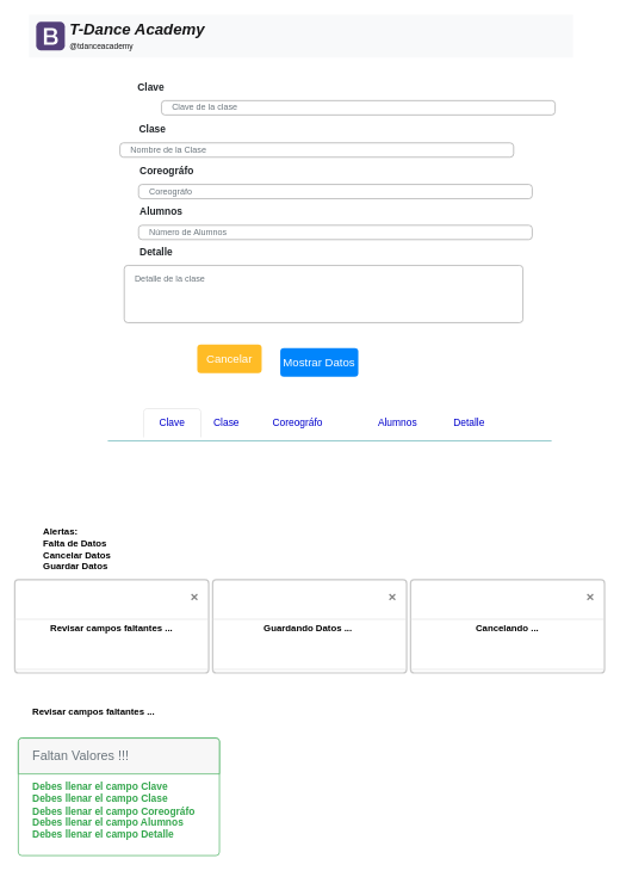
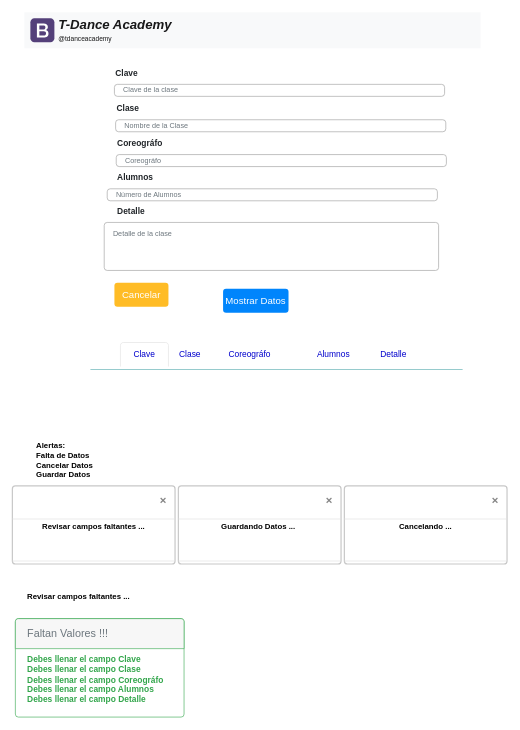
  <mxCell id="0" style=";html=1;" />
  <mxCell id="1" style=";html=1;" parent="0" />
  <mxCell id="2" value="Clave" style="fillColor=none;strokeColor=none;align=left;fontSize=14;fontColor=#212529;fontStyle=1" parent="1" vertex="1"><mxGeometry x="190" y="110" width="200" height="20" as="geometry" /></mxCell>
- <mxCell id="3" value="Clave de la clase" style="html=1;shadow=0;dashed=0;shape=mxgraph.bootstrap.rrect;rSize=5;fillColor=none;strokeColor=#999999;align=left;spacing=15;fontSize=12;fontColor=#6C767D;" parent="1" vertex="1"><mxGeometry x="225" y="140" width="550" height="20" as="geometry" /></mxCell>
+ <mxCell id="3" value="Clave de la clase" style="html=1;shadow=0;dashed=0;shape=mxgraph.bootstrap.rrect;rSize=5;fillColor=none;strokeColor=#999999;align=left;spacing=15;fontSize=12;fontColor=#6C767D;" parent="1" vertex="1"><mxGeometry x="190" y="140" width="550" height="20" as="geometry" /></mxCell>
  <mxCell id="4" value="Clase" style="fillColor=none;strokeColor=none;align=left;fontSize=14;fontColor=#212529;fontStyle=1" parent="1" vertex="1"><mxGeometry x="192" y="169" width="200" height="20" as="geometry" /></mxCell>
- <mxCell id="5" value="Nombre de la Clase" style="html=1;shadow=0;dashed=0;shape=mxgraph.bootstrap.rrect;rSize=5;fillColor=none;strokeColor=#999999;align=left;spacing=15;fontSize=12;fontColor=#6C767D;" parent="1" vertex="1"><mxGeometry x="167" y="199" width="550" height="20" as="geometry" /></mxCell>
+ <mxCell id="5" value="Nombre de la Clase" style="html=1;shadow=0;dashed=0;shape=mxgraph.bootstrap.rrect;rSize=5;fillColor=none;strokeColor=#999999;align=left;spacing=15;fontSize=12;fontColor=#6C767D;" parent="1" vertex="1"><mxGeometry x="192" y="199" width="550" height="20" as="geometry" /></mxCell>
  <mxCell id="6" value="Coreográfo" style="fillColor=none;strokeColor=none;align=left;fontSize=14;fontColor=#212529;fontStyle=1" parent="1" vertex="1"><mxGeometry x="193" y="227" width="200" height="20" as="geometry" /></mxCell>
  <mxCell id="7" value="Coreográfo" style="html=1;shadow=0;dashed=0;shape=mxgraph.bootstrap.rrect;rSize=5;fillColor=none;strokeColor=#999999;align=left;spacing=15;fontSize=12;fontColor=#6C767D;" parent="1" vertex="1"><mxGeometry x="193" y="257" width="550" height="20" as="geometry" /></mxCell>
  <mxCell id="8" value="Alumnos" style="fillColor=none;strokeColor=none;align=left;fontSize=14;fontColor=#212529;fontStyle=1" parent="1" vertex="1"><mxGeometry x="193" y="284" width="200" height="20" as="geometry" /></mxCell>
- <mxCell id="9" value="Número de Alumnos" style="html=1;shadow=0;dashed=0;shape=mxgraph.bootstrap.rrect;rSize=5;fillColor=none;strokeColor=#999999;align=left;spacing=15;fontSize=12;fontColor=#6C767D;" parent="1" vertex="1"><mxGeometry x="193" y="314" width="550" height="20" as="geometry" /></mxCell>
+ <mxCell id="9" value="Número de Alumnos" style="html=1;shadow=0;dashed=0;shape=mxgraph.bootstrap.rrect;rSize=5;fillColor=none;strokeColor=#999999;align=left;spacing=15;fontSize=12;fontColor=#6C767D;" parent="1" vertex="1"><mxGeometry x="178" y="314" width="550" height="20" as="geometry" /></mxCell>
  <mxCell id="10" value="Detalle" style="fillColor=none;strokeColor=none;align=left;fontSize=14;fontColor=#212529;fontStyle=1" parent="1" vertex="1"><mxGeometry x="193" y="340" width="200" height="20" as="geometry" /></mxCell>
  <mxCell id="11" value="Detalle de la clase&lt;br&gt;&lt;br&gt;&lt;br&gt;&lt;br&gt;" style="html=1;shadow=0;dashed=0;shape=mxgraph.bootstrap.rrect;rSize=5;fillColor=none;strokeColor=#999999;align=left;spacing=15;fontSize=12;fontColor=#6C767D;" parent="1" vertex="1"><mxGeometry x="173" y="370" width="557" height="80" as="geometry" /></mxCell>
- <mxCell id="12" value="Cancelar" style="html=1;shadow=0;dashed=0;shape=mxgraph.bootstrap.rrect;rSize=5;strokeColor=none;strokeWidth=1;fillColor=#FFBC26;fontColor=#FFFFFF;whiteSpace=wrap;align=center;verticalAlign=middle;spacingLeft=0;fontStyle=0;fontSize=16;spacing=5;" parent="1" vertex="1"><mxGeometry x="275" y="480.5" width="90" height="40" as="geometry" /></mxCell>
- <mxCell id="13" value="Mostrar Datos" style="html=1;shadow=0;dashed=0;shape=mxgraph.bootstrap.rrect;rSize=5;strokeColor=none;strokeWidth=1;fillColor=#0085FC;fontColor=#FFFFFF;whiteSpace=wrap;align=center;verticalAlign=middle;spacingLeft=0;fontStyle=0;fontSize=16;spacing=5;" parent="1" vertex="1"><mxGeometry x="391" y="485.5" width="109" height="40" as="geometry" /></mxCell>
+ <mxCell id="12" value="Cancelar" style="html=1;shadow=0;dashed=0;shape=mxgraph.bootstrap.rrect;rSize=5;strokeColor=none;strokeWidth=1;fillColor=#FFBC26;fontColor=#FFFFFF;whiteSpace=wrap;align=center;verticalAlign=middle;spacingLeft=0;fontStyle=0;fontSize=16;spacing=5;" parent="1" vertex="1"><mxGeometry x="190" y="470.5" width="90" height="40" as="geometry" /></mxCell>
+ <mxCell id="13" value="Mostrar Datos" style="html=1;shadow=0;dashed=0;shape=mxgraph.bootstrap.rrect;rSize=5;strokeColor=none;strokeWidth=1;fillColor=#0085FC;fontColor=#FFFFFF;whiteSpace=wrap;align=center;verticalAlign=middle;spacingLeft=0;fontStyle=0;fontSize=16;spacing=5;" parent="1" vertex="1"><mxGeometry x="371" y="480.5" width="109" height="40" as="geometry" /></mxCell>
  <mxCell id="14" value="Clave" style="html=1;shadow=0;dashed=0;shape=mxgraph.bootstrap.tabTop;strokeColor=#DFDFDF;fillColor=#ffffff;rSize=5;perimeter=none;whiteSpace=wrap;resizeWidth=1;align=center;spacing=20;fontSize=14;fontColor=#0000CC;" parent="1" vertex="1"><mxGeometry x="200" y="570" width="80" height="40" as="geometry" /></mxCell>
  <mxCell id="15" value="Clase" style="strokeColor=none;fillColor=none;rSize=5;perimeter=none;whiteSpace=wrap;resizeWidth=1;align=center;spacing=20;fontSize=14;fontColor=#0000CC;" parent="1" vertex="1"><mxGeometry x="283.5" y="570" width="63.5" height="40" as="geometry" /></mxCell>
  <mxCell id="16" value="Coreográfo" style="strokeColor=none;fillColor=none;rSize=5;perimeter=none;whiteSpace=wrap;resizeWidth=1;align=center;spacing=20;fontSize=14;fontColor=#0000CC;" parent="1" vertex="1"><mxGeometry x="371" y="570" width="89" height="40" as="geometry" /></mxCell>
  <mxCell id="17" value="Alumnos" style="strokeColor=none;fillColor=none;rSize=5;perimeter=none;whiteSpace=wrap;resizeWidth=1;align=center;spacing=20;fontSize=14;fontColor=#0000CC;" parent="1" vertex="1"><mxGeometry x="520" y="570" width="70" height="40" as="geometry" /></mxCell>
  <mxCell id="18" value="" style="shape=line;fontSize=14;fillColor=#f8cecc;strokeColor=#4FA8AB;" parent="1" vertex="1"><mxGeometry x="150" y="610" width="620" height="10" as="geometry" /></mxCell>
  <mxCell id="19" value="&lt;b style=&quot;font-size: 22px&quot;&gt;&lt;i&gt;T-Dance Academy&lt;br&gt;&lt;/i&gt;&lt;/b&gt;&lt;font style=&quot;font-size: 11px&quot;&gt;@tdanceacademy&lt;/font&gt;" style="html=1;shadow=0;dashed=0;fillColor=#F8F9FA;strokeColor=none;fontSize=16;fontColor=#181819;align=left;spacing=2;spacingLeft=55;" parent="1" vertex="1"><mxGeometry x="40" y="20" width="760" height="60" as="geometry" /></mxCell>
  <mxCell id="20" value="" style="html=1;shadow=0;dashed=0;shape=mxgraph.bootstrap.logo;fillColor=#54407A;strokeColor=none;" parent="19" vertex="1"><mxGeometry width="40" height="40" relative="1" as="geometry"><mxPoint x="10" y="10" as="offset" /></mxGeometry></mxCell>
  <mxCell id="21" value="Detalle" style="strokeColor=none;fillColor=none;rSize=5;perimeter=none;whiteSpace=wrap;resizeWidth=1;align=center;spacing=20;fontSize=14;fontColor=#0000CC;" parent="1" vertex="1"><mxGeometry x="620" y="570" width="70" height="40" as="geometry" /></mxCell>
  <mxCell id="22" value="" style="html=1;shadow=0;dashed=0;shape=mxgraph.bootstrap.rrect;rSize=5;html=1;strokeColor=#C8C8C8;fillColor=#ffffff;whiteSpace=wrap;verticalAlign=top;align=left;fontSize=18;spacing=15;spacingTop=-5;strokeWidth=2;" vertex="1" parent="1"><mxGeometry x="20" y="809" width="271" height="130" as="geometry" /></mxCell>
  <mxCell id="23" value="" style="shape=line;strokeColor=#dddddd;resizeWidth=1;" vertex="1" parent="22"><mxGeometry width="271" height="10" relative="1" as="geometry"><mxPoint y="50" as="offset" /></mxGeometry></mxCell>
  <mxCell id="24" value="" style="html=1;shadow=0;dashed=0;shape=mxgraph.bootstrap.x;strokeColor=#868686;strokeWidth=2;" vertex="1" parent="22"><mxGeometry x="1" width="8" height="8" relative="1" as="geometry"><mxPoint x="-24" y="20" as="offset" /></mxGeometry></mxCell>
  <mxCell id="25" value="Revisar campos faltantes ..." style="strokeColor=none;fillColor=none;resizeWidth=1;align=center;verticalAlign=top;spacing=10;fontSize=13;fontStyle=1" vertex="1" parent="22"><mxGeometry width="160.906" height="40" relative="1" as="geometry"><mxPoint x="55" y="45" as="offset" /></mxGeometry></mxCell>
  <mxCell id="26" value="" style="shape=line;strokeColor=#dddddd;resizeWidth=1;" vertex="1" parent="22"><mxGeometry width="271" height="10" relative="1" as="geometry"><mxPoint y="120" as="offset" /></mxGeometry></mxCell>
  <mxCell id="27" value="Alertas:&#10;Falta de Datos&#10;Cancelar Datos&#10;Guardar Datos" style="strokeColor=none;fillColor=none;resizeWidth=1;align=left;verticalAlign=top;spacing=10;fontSize=13;fontStyle=1" vertex="1" parent="1"><mxGeometry x="50" y="720" width="160.91" height="90" as="geometry" /></mxCell>
  <mxCell id="28" value="" style="html=1;shadow=0;dashed=0;shape=mxgraph.bootstrap.rrect;rSize=5;html=1;strokeColor=#C8C8C8;fillColor=#ffffff;whiteSpace=wrap;verticalAlign=top;align=left;fontSize=18;spacing=15;spacingTop=-5;strokeWidth=2;" vertex="1" parent="1"><mxGeometry x="296.5" y="809" width="271" height="130" as="geometry" /></mxCell>
  <mxCell id="29" value="" style="shape=line;strokeColor=#dddddd;resizeWidth=1;" vertex="1" parent="28"><mxGeometry width="271" height="10" relative="1" as="geometry"><mxPoint y="50" as="offset" /></mxGeometry></mxCell>
  <mxCell id="30" value="" style="html=1;shadow=0;dashed=0;shape=mxgraph.bootstrap.x;strokeColor=#868686;strokeWidth=2;" vertex="1" parent="28"><mxGeometry x="1" width="8" height="8" relative="1" as="geometry"><mxPoint x="-24" y="20" as="offset" /></mxGeometry></mxCell>
  <mxCell id="31" value="Guardando Datos ..." style="strokeColor=none;fillColor=none;resizeWidth=1;align=center;verticalAlign=top;spacing=10;fontSize=13;fontStyle=1" vertex="1" parent="28"><mxGeometry width="160.906" height="40" relative="1" as="geometry"><mxPoint x="53" y="45" as="offset" /></mxGeometry></mxCell>
  <mxCell id="32" value="" style="shape=line;strokeColor=#dddddd;resizeWidth=1;" vertex="1" parent="28"><mxGeometry width="271" height="10" relative="1" as="geometry"><mxPoint y="120" as="offset" /></mxGeometry></mxCell>
  <mxCell id="33" value="" style="html=1;shadow=0;dashed=0;shape=mxgraph.bootstrap.rrect;rSize=5;html=1;strokeColor=#C8C8C8;fillColor=#ffffff;whiteSpace=wrap;verticalAlign=top;align=left;fontSize=18;spacing=15;spacingTop=-5;strokeWidth=2;" vertex="1" parent="1"><mxGeometry x="573" y="809" width="271" height="130" as="geometry" /></mxCell>
  <mxCell id="34" value="" style="shape=line;strokeColor=#dddddd;resizeWidth=1;" vertex="1" parent="33"><mxGeometry width="271" height="10" relative="1" as="geometry"><mxPoint y="50" as="offset" /></mxGeometry></mxCell>
  <mxCell id="35" value="" style="html=1;shadow=0;dashed=0;shape=mxgraph.bootstrap.x;strokeColor=#868686;strokeWidth=2;" vertex="1" parent="33"><mxGeometry x="1" width="8" height="8" relative="1" as="geometry"><mxPoint x="-24" y="20" as="offset" /></mxGeometry></mxCell>
  <mxCell id="36" value="Cancelando ..." style="strokeColor=none;fillColor=none;resizeWidth=1;align=center;verticalAlign=top;spacing=10;fontSize=13;fontStyle=1" vertex="1" parent="33"><mxGeometry width="160.906" height="40" relative="1" as="geometry"><mxPoint x="55" y="45" as="offset" /></mxGeometry></mxCell>
  <mxCell id="37" value="" style="shape=line;strokeColor=#dddddd;resizeWidth=1;" vertex="1" parent="33"><mxGeometry width="271" height="10" relative="1" as="geometry"><mxPoint y="120" as="offset" /></mxGeometry></mxCell>
  <mxCell id="38" value="&lt;span style=&quot;font-size: 14px;&quot;&gt;&lt;b style=&quot;font-size: 14px;&quot;&gt;Debes llenar el campo Clave&lt;br style=&quot;font-size: 14px;&quot;&gt;Debes llenar el campo Clase&lt;br style=&quot;font-size: 14px;&quot;&gt;Debes llenar el campo Coreográfo&lt;br style=&quot;font-size: 14px;&quot;&gt;Debes llenar el campo Alumnos&lt;br style=&quot;font-size: 14px;&quot;&gt;Debes llenar el campo Detalle&lt;br style=&quot;font-size: 14px;&quot;&gt;&lt;/b&gt;&lt;/span&gt;" style="html=1;shadow=0;dashed=0;shape=mxgraph.bootstrap.rrect;rSize=5;strokeColor=#33A64C;html=1;whiteSpace=wrap;fillColor=#ffffff;fontColor=#33A64C;verticalAlign=bottom;align=left;spacing=20;spacingBottom=0;fontSize=14;horizontal=1;" vertex="1" parent="1"><mxGeometry x="25" y="1030" width="281" height="164" as="geometry" /></mxCell>
  <mxCell id="39" value="Faltan Valores !!!" style="html=1;shadow=0;dashed=0;shape=mxgraph.bootstrap.topButton;rSize=5;perimeter=none;whiteSpace=wrap;fillColor=#F7F7F7;strokeColor=#33A64C;fontColor=#6C767D;resizeWidth=1;fontSize=18;align=left;spacing=20;" vertex="1" parent="38"><mxGeometry width="281" height="50" relative="1" as="geometry" /></mxCell>
  <mxCell id="40" value="Revisar campos faltantes ..." style="strokeColor=none;fillColor=none;resizeWidth=1;align=center;verticalAlign=top;spacing=10;fontSize=13;fontStyle=1" vertex="1" parent="1"><mxGeometry x="50" y="970" width="160.906" height="40" as="geometry" /></mxCell>
